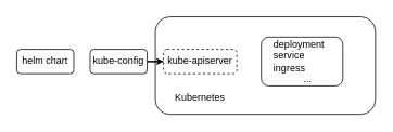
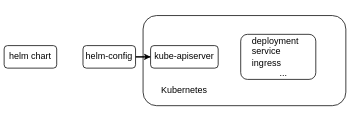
  <mxCell id="0" />
  <mxCell id="1" parent="0" />
  <mxCell id="2" value="" style="rounded=1;whiteSpace=wrap;html=1;" vertex="1" parent="1"><mxGeometry x="190" y="20" width="270" height="120" as="geometry" /></mxCell>
- <mxCell id="3" value="helm chart" style="rounded=1;whiteSpace=wrap;html=1;" parent="1" vertex="1"><mxGeometry x="20" y="60" width="70" height="30" as="geometry" /></mxCell>
+ <mxCell id="3" value="helm chart" style="rounded=1;whiteSpace=wrap;html=1;" parent="1" vertex="1"><mxGeometry x="5" y="60" width="70" height="30" as="geometry" /></mxCell>
  <mxCell id="4" style="edgeStyle=orthogonalEdgeStyle;rounded=0;orthogonalLoop=1;jettySize=auto;html=1;exitX=1;exitY=0.5;exitDx=0;exitDy=0;" parent="1" source="5" target="6" edge="1"><mxGeometry relative="1" as="geometry" /></mxCell>
- <mxCell id="5" value="kube-config" style="rounded=1;whiteSpace=wrap;html=1;" parent="1" vertex="1"><mxGeometry x="110" y="60" width="70" height="30" as="geometry" /></mxCell>
- <mxCell id="6" value="kube-apiserver" style="rounded=1;whiteSpace=wrap;html=1;dashed=1;" parent="1" vertex="1"><mxGeometry x="200" y="60" width="90" height="30" as="geometry" /></mxCell>
+ <mxCell id="5" value="helm-config" style="rounded=1;whiteSpace=wrap;html=1;" parent="1" vertex="1"><mxGeometry x="110" y="60" width="70" height="30" as="geometry" /></mxCell>
+ <mxCell id="6" value="kube-apiserver" style="rounded=1;whiteSpace=wrap;html=1;" parent="1" vertex="1"><mxGeometry x="200" y="60" width="90" height="30" as="geometry" /></mxCell>
  <mxCell id="7" value="&amp;nbsp; &amp;nbsp; deployment&lt;br&gt;&amp;nbsp; &amp;nbsp; service&lt;br&gt;&amp;nbsp; &amp;nbsp; ingress&lt;br&gt;&amp;nbsp; &amp;nbsp; &amp;nbsp; &amp;nbsp; &amp;nbsp; &amp;nbsp; &amp;nbsp; &amp;nbsp;..." style="rounded=1;whiteSpace=wrap;html=1;align=left;" parent="1" vertex="1"><mxGeometry x="320" y="45" width="100" height="60" as="geometry" /></mxCell>
  <mxCell id="8" value="Kubernetes" style="text;strokeColor=none;align=center;fillColor=none;html=1;verticalAlign=middle;whiteSpace=wrap;rounded=0;" vertex="1" parent="1"><mxGeometry x="215" y="105" width="60" height="30" as="geometry" /></mxCell>
